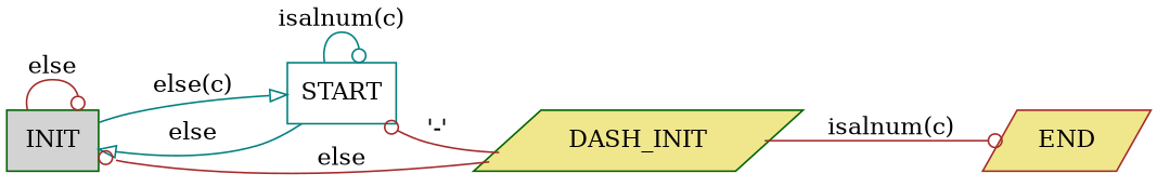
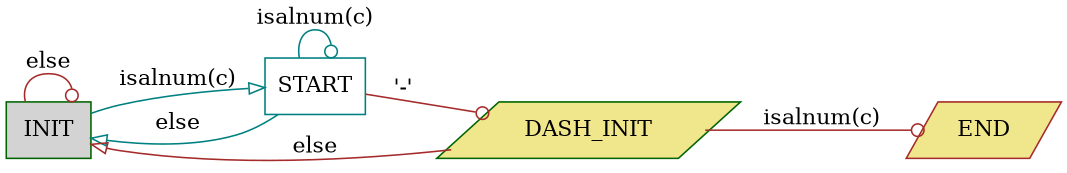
  digraph {
    fontname="sans-serif"
    rankdir=LR
    node [color=darkgreen fillcolor=khaki shape=box style=filled]
    edge [arrowhead=odot color=brown]
    INIT [fillcolor=lightgrey]
    START [color=teal fillcolor=white]
    n3 [label=DASH_INIT shape=parallelogram]
    END [color=brown shape=parallelogram]
    INIT -> INIT [label=else]
-   INIT -> START [arrowhead=onormal color=teal label="else(c)"]
+   INIT -> START [arrowhead=onormal color=teal label="isalnum(c)"]
    START -> INIT [arrowhead=onormal color=teal label=else]
    START -> START [color=teal label="isalnum(c)"]
-   n3 -> START [label="'-'"]
-   n3 -> INIT [label=else]
+   START -> n3 [label="'-'"]
+   n3 -> INIT [arrowhead=onormal label=else]
    n3 -> END [label="isalnum(c)"]
  }
